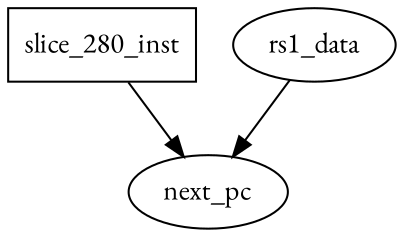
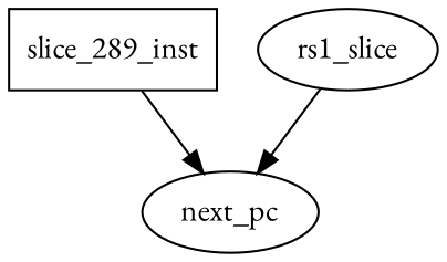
  digraph {
    fontname="EB Garamond"
    node [fontname="EB Garamond"]
    edge [fontname="EB Garamond"]
-   slice_280_inst [shape=rectangle]
+   slice_280_inst [shape=rectangle label=slice_289_inst]
    next_pc
-   rs1_data
+   rs1_data [label=rs1_slice]
    slice_280_inst -> next_pc
    rs1_data -> next_pc
  }
